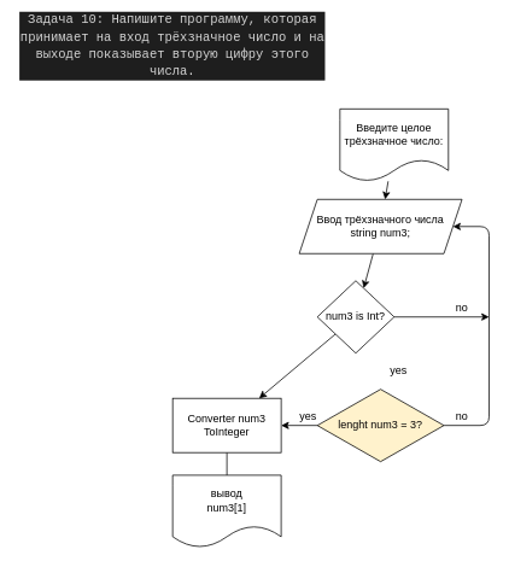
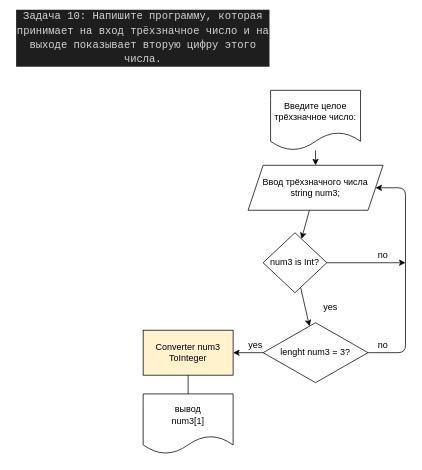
  <mxCell id="0" />
  <mxCell id="1" parent="0" />
  <mxCell id="2" value="&lt;div style=&quot;color: rgb(212 , 212 , 212) ; background-color: rgb(30 , 30 , 30) ; font-family: &amp;#34;consolas&amp;#34; , &amp;#34;courier new&amp;#34; , monospace ; font-size: 14px ; line-height: 19px&quot;&gt;Задача 10: Напишите программу, которая принимает на вход трёхзначное число и на выходе показывает вторую цифру этого числа.&lt;/div&gt;" style="text;html=1;strokeColor=none;fillColor=none;align=center;verticalAlign=middle;whiteSpace=wrap;rounded=0;" vertex="1" parent="1"><mxGeometry width="340" height="60" as="geometry" x="20" y="20" /></mxCell>
  <mxCell id="3" value="" style="edgeStyle=none;html=1;" edge="1" parent="1" source="4" target="14"><mxGeometry relative="1" as="geometry" /></mxCell>
  <mxCell id="4" value="Ввод трёхзначного числа&lt;br&gt;string num3;" style="shape=parallelogram;perimeter=parallelogramPerimeter;whiteSpace=wrap;html=1;fixedSize=1;" vertex="1" parent="1"><mxGeometry x="330" y="220" width="180" height="60" as="geometry" /></mxCell>
  <mxCell id="5" value="" style="edgeStyle=none;html=1;" edge="1" parent="1" source="6" target="10"><mxGeometry relative="1" as="geometry" /></mxCell>
- <mxCell id="6" value="lenght num3 = 3?" style="rhombus;whiteSpace=wrap;html=1;fillColor=#fff2cc;" vertex="1" parent="1"><mxGeometry x="350" y="430" width="140" height="80" as="geometry" /></mxCell>
+ <mxCell id="6" value="lenght num3 = 3?" style="rhombus;whiteSpace=wrap;html=1;" vertex="1" parent="1"><mxGeometry x="350" y="430" width="140" height="80" as="geometry" /></mxCell>
  <mxCell id="7" value="no" style="text;html=1;strokeColor=none;fillColor=none;align=center;verticalAlign=middle;whiteSpace=wrap;rounded=0;" vertex="1" parent="1"><mxGeometry x="490" y="450" width="40" height="20" as="geometry" /></mxCell>
  <mxCell id="8" value="" style="endArrow=classic;html=1;entryX=1;entryY=0.5;entryDx=0;entryDy=0;exitX=1;exitY=0.5;exitDx=0;exitDy=0;" edge="1" parent="1" source="6" target="4"><mxGeometry width="50" height="50" relative="1" as="geometry"><mxPoint x="500" y="470" as="sourcePoint" /><mxPoint x="540" y="420" as="targetPoint" /><Array as="points"><mxPoint x="540" y="470" /><mxPoint x="540" y="250" /></Array></mxGeometry></mxCell>
  <mxCell id="9" value="" style="edgeStyle=none;html=1;endArrow=none;" edge="1" parent="1" source="10" target="19"><mxGeometry relative="1" as="geometry" /></mxCell>
- <mxCell id="10" value="Converter num3 ToInteger" style="rounded=0;whiteSpace=wrap;html=1;" vertex="1" parent="1"><mxGeometry x="190" y="440" width="120" height="60" as="geometry" /></mxCell>
+ <mxCell id="10" value="Converter num3 ToInteger" style="rounded=0;whiteSpace=wrap;html=1;fillColor=#fff2cc;" vertex="1" parent="1"><mxGeometry x="190" y="440" width="120" height="60" as="geometry" /></mxCell>
  <mxCell id="11" value="" style="edgeStyle=none;html=1;" edge="1" parent="1" source="12" target="4"><mxGeometry relative="1" as="geometry" /></mxCell>
- <mxCell id="12" value="Введите целое трёхзначное число:" style="shape=document;whiteSpace=wrap;html=1;boundedLbl=1;" vertex="1" parent="1"><mxGeometry x="375" y="120" width="120" height="80" as="geometry" /></mxCell>
- <mxCell id="13" value="" style="edgeStyle=none;html=1;" edge="1" parent="1" source="14" target="10"><mxGeometry relative="1" as="geometry" /></mxCell>
+ <mxCell id="12" value="Введите целое трёхзначное число:" style="shape=document;whiteSpace=wrap;html=1;boundedLbl=1;" vertex="1" parent="1"><mxGeometry x="360" y="120" width="120" height="80" as="geometry" /></mxCell>
+ <mxCell id="13" value="" style="edgeStyle=none;html=1;" edge="1" parent="1" source="14" target="6"><mxGeometry relative="1" as="geometry" /></mxCell>
  <mxCell id="14" value="num3 is Int?" style="rhombus;whiteSpace=wrap;html=1;" vertex="1" parent="1"><mxGeometry x="350" y="310" width="85" height="80" as="geometry" /></mxCell>
  <mxCell id="15" value="" style="endArrow=classic;html=1;exitX=1;exitY=0.5;exitDx=0;exitDy=0;" edge="1" parent="1" source="14"><mxGeometry width="50" height="50" relative="1" as="geometry"><mxPoint x="390" y="320" as="sourcePoint" /><mxPoint x="540" y="350" as="targetPoint" /></mxGeometry></mxCell>
  <mxCell id="16" value="no" style="text;html=1;strokeColor=none;fillColor=none;align=center;verticalAlign=middle;whiteSpace=wrap;rounded=0;" vertex="1" parent="1"><mxGeometry x="490" y="330" width="40" height="20" as="geometry" /></mxCell>
  <mxCell id="17" value="yes" style="text;html=1;strokeColor=none;fillColor=none;align=center;verticalAlign=middle;whiteSpace=wrap;rounded=0;" vertex="1" parent="1"><mxGeometry x="420" y="400" width="40" height="20" as="geometry" /></mxCell>
  <mxCell id="18" value="yes" style="text;html=1;strokeColor=none;fillColor=none;align=center;verticalAlign=middle;whiteSpace=wrap;rounded=0;" vertex="1" parent="1"><mxGeometry x="320" y="450" width="40" height="20" as="geometry" /></mxCell>
  <mxCell id="19" value="вывод&lt;br&gt;num3[1]" style="shape=document;whiteSpace=wrap;html=1;boundedLbl=1;" vertex="1" parent="1"><mxGeometry x="190" y="525" width="120" height="80" as="geometry" /></mxCell>
